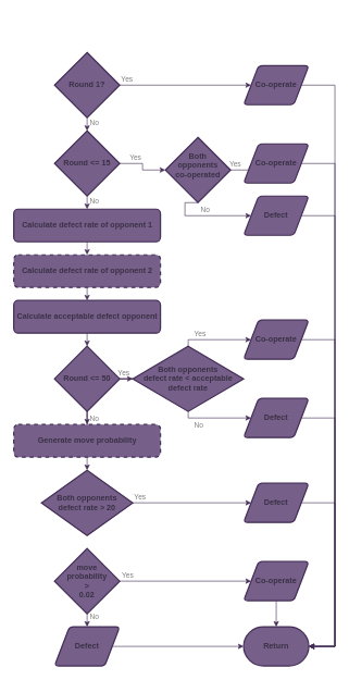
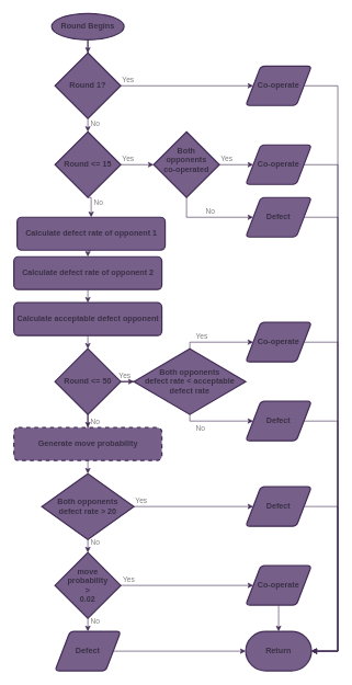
  <mxCell id="0" />
  <mxCell id="1" parent="0" />
+ <mxCell id="2" style="edgeStyle=orthogonalEdgeStyle;rounded=0;orthogonalLoop=1;jettySize=auto;html=1;exitX=0.5;exitY=1;exitDx=0;exitDy=0;exitPerimeter=0;fillColor=#76608a;strokeColor=#432D57;fontColor=#000000;fontStyle=1;labelBackgroundColor=none;textOpacity=50;" parent="1" source="3" target="8" edge="1"><mxGeometry relative="1" as="geometry" /></mxCell>
+ <mxCell id="3" value="&lt;div&gt;Round Begins&lt;br&gt;&lt;/div&gt;" style="strokeWidth=2;html=1;shape=mxgraph.flowchart.start_2;whiteSpace=wrap;fillColor=#76608a;strokeColor=#432D57;fontColor=#000000;fontStyle=1;labelBackgroundColor=none;textOpacity=50;" parent="1" vertex="1"><mxGeometry x="78" y="20" width="110" height="40" as="geometry" /></mxCell>
  <mxCell id="4" style="edgeStyle=orthogonalEdgeStyle;rounded=0;orthogonalLoop=1;jettySize=auto;html=1;exitX=1;exitY=0.5;exitDx=0;exitDy=0;exitPerimeter=0;entryX=0;entryY=0.5;entryDx=0;entryDy=0;shadow=0;fillColor=#76608a;strokeColor=#432D57;fontColor=#000000;fontStyle=1;labelBackgroundColor=none;textOpacity=50;" parent="1" source="8" target="10" edge="1"><mxGeometry relative="1" as="geometry" /></mxCell>
  <mxCell id="5" value="Yes" style="edgeLabel;html=1;align=center;verticalAlign=middle;resizable=0;points=[];labelBackgroundColor=none;fontColor=#000000;textOpacity=50;" vertex="1" connectable="0" parent="4"><mxGeometry x="-0.603" relative="1" as="geometry"><mxPoint x="-30" y="-10" as="offset" /></mxGeometry></mxCell>
  <mxCell id="6" style="edgeStyle=orthogonalEdgeStyle;rounded=0;orthogonalLoop=1;jettySize=auto;html=1;exitX=0.5;exitY=1;exitDx=0;exitDy=0;exitPerimeter=0;entryX=0.5;entryY=0;entryDx=0;entryDy=0;entryPerimeter=0;shadow=0;fillColor=#76608a;strokeColor=#432D57;fontColor=#000000;fontStyle=1;labelBackgroundColor=none;textOpacity=50;" parent="1" source="8" target="15" edge="1"><mxGeometry relative="1" as="geometry" /></mxCell>
  <mxCell id="7" value="No" style="edgeLabel;html=1;align=center;verticalAlign=middle;resizable=0;points=[];labelBackgroundColor=none;fontColor=#000000;textOpacity=50;" vertex="1" connectable="0" parent="6"><mxGeometry x="-0.251" relative="1" as="geometry"><mxPoint x="10" as="offset" /></mxGeometry></mxCell>
  <mxCell id="8" value="Round 1?" style="strokeWidth=2;html=1;shape=mxgraph.flowchart.decision;whiteSpace=wrap;fillColor=#76608a;strokeColor=#432D57;fontColor=#000000;fontStyle=1;labelBackgroundColor=none;textOpacity=50;" parent="1" vertex="1"><mxGeometry x="83" y="80" width="100" height="100" as="geometry" /></mxCell>
  <mxCell id="9" style="edgeStyle=orthogonalEdgeStyle;rounded=0;orthogonalLoop=1;jettySize=auto;html=1;exitX=1;exitY=0.5;exitDx=0;exitDy=0;entryX=1;entryY=0.5;entryDx=0;entryDy=0;entryPerimeter=0;shadow=0;fillColor=#76608a;strokeColor=#432D57;fontColor=#000000;fontStyle=1;labelBackgroundColor=none;textOpacity=50;" parent="1" source="10" target="63" edge="1"><mxGeometry relative="1" as="geometry"><Array as="points"><mxPoint x="513" y="130" /><mxPoint x="513" y="990" /></Array></mxGeometry></mxCell>
  <mxCell id="10" value="Co-operate" style="shape=parallelogram;html=1;strokeWidth=2;perimeter=parallelogramPerimeter;whiteSpace=wrap;rounded=1;arcSize=12;size=0.23;fillColor=#76608a;strokeColor=#432D57;fontColor=#000000;fontStyle=1;labelBackgroundColor=none;textOpacity=50;" parent="1" vertex="1"><mxGeometry x="373" y="100" width="100" height="60" as="geometry" /></mxCell>
  <mxCell id="11" style="edgeStyle=orthogonalEdgeStyle;rounded=0;orthogonalLoop=1;jettySize=auto;html=1;exitX=1;exitY=0.5;exitDx=0;exitDy=0;exitPerimeter=0;entryX=0;entryY=0.5;entryDx=0;entryDy=0;entryPerimeter=0;shadow=0;fillColor=#76608a;strokeColor=#432D57;fontColor=#000000;fontStyle=1;labelBackgroundColor=none;textOpacity=50;" parent="1" source="15" target="20" edge="1"><mxGeometry relative="1" as="geometry" /></mxCell>
  <mxCell id="12" value="Yes" style="edgeLabel;html=1;align=center;verticalAlign=middle;resizable=0;points=[];labelBackgroundColor=none;fontColor=#000000;textOpacity=50;" vertex="1" connectable="0" parent="11"><mxGeometry x="-0.157" relative="1" as="geometry"><mxPoint x="-11" y="-10" as="offset" /></mxGeometry></mxCell>
  <mxCell id="13" style="edgeStyle=orthogonalEdgeStyle;rounded=0;orthogonalLoop=1;jettySize=auto;html=1;exitX=0.5;exitY=1;exitDx=0;exitDy=0;exitPerimeter=0;entryX=0.5;entryY=0;entryDx=0;entryDy=0;shadow=0;fillColor=#76608a;strokeColor=#432D57;fontColor=#000000;fontStyle=1;labelBackgroundColor=none;textOpacity=50;" parent="1" source="15" target="33" edge="1"><mxGeometry relative="1" as="geometry" /></mxCell>
  <mxCell id="14" value="No" style="edgeLabel;html=1;align=center;verticalAlign=middle;resizable=0;points=[];labelBackgroundColor=none;fontColor=#000000;textOpacity=50;" vertex="1" connectable="0" parent="13"><mxGeometry x="-0.323" relative="1" as="geometry"><mxPoint x="10" as="offset" /></mxGeometry></mxCell>
  <mxCell id="15" value="Round &amp;lt;= 15" style="strokeWidth=2;html=1;shape=mxgraph.flowchart.decision;whiteSpace=wrap;fillColor=#76608a;strokeColor=#432D57;fontColor=#000000;fontStyle=1;labelBackgroundColor=none;textOpacity=50;" parent="1" vertex="1"><mxGeometry x="83" y="200" width="100" height="100" as="geometry" /></mxCell>
  <mxCell id="16" style="edgeStyle=orthogonalEdgeStyle;rounded=0;orthogonalLoop=1;jettySize=auto;html=1;exitX=1;exitY=0.5;exitDx=0;exitDy=0;exitPerimeter=0;entryX=0;entryY=0.5;entryDx=0;entryDy=0;shadow=0;fillColor=#76608a;strokeColor=#432D57;fontColor=#000000;fontStyle=1;labelBackgroundColor=none;textOpacity=50;" parent="1" source="20" target="24" edge="1"><mxGeometry relative="1" as="geometry" /></mxCell>
  <mxCell id="17" value="Yes" style="edgeLabel;html=1;align=center;verticalAlign=middle;resizable=0;points=[];labelBackgroundColor=none;fontColor=#000000;textOpacity=50;" vertex="1" connectable="0" parent="16"><mxGeometry x="-0.276" relative="1" as="geometry"><mxPoint x="-9" y="-10" as="offset" /></mxGeometry></mxCell>
  <mxCell id="18" style="edgeStyle=orthogonalEdgeStyle;rounded=0;orthogonalLoop=1;jettySize=auto;html=1;exitX=0.5;exitY=1;exitDx=0;exitDy=0;exitPerimeter=0;entryX=0;entryY=0.5;entryDx=0;entryDy=0;shadow=0;fillColor=#76608a;strokeColor=#432D57;fontColor=#000000;fontStyle=1;labelBackgroundColor=none;textOpacity=50;" parent="1" source="20" target="22" edge="1"><mxGeometry relative="1" as="geometry"><Array as="points"><mxPoint x="283" y="330" /></Array></mxGeometry></mxCell>
  <mxCell id="19" value="No" style="edgeLabel;html=1;align=center;verticalAlign=middle;resizable=0;points=[];labelBackgroundColor=none;fontColor=#000000;textOpacity=50;" vertex="1" connectable="0" parent="18"><mxGeometry x="-0.011" y="1" relative="1" as="geometry"><mxPoint y="-9" as="offset" /></mxGeometry></mxCell>
- <mxCell id="20" value="&lt;div&gt;Both &lt;br&gt;&lt;/div&gt;&lt;div&gt;opponents &lt;br&gt;&lt;/div&gt;&lt;div&gt;co-operated&lt;/div&gt;&lt;div&gt;&lt;br&gt;&lt;/div&gt;" style="strokeWidth=2;html=1;shape=mxgraph.flowchart.decision;whiteSpace=wrap;fillColor=#76608a;strokeColor=#432D57;fontColor=#000000;fontStyle=1;labelBackgroundColor=none;textOpacity=50;" parent="1" vertex="1"><mxGeometry x="253" y="210" width="100" height="100" as="geometry" /></mxCell>
+ <mxCell id="20" value="&lt;div&gt;Both &lt;br&gt;&lt;/div&gt;&lt;div&gt;opponents &lt;br&gt;&lt;/div&gt;&lt;div&gt;co-operated&lt;/div&gt;&lt;div&gt;&lt;br&gt;&lt;/div&gt;" style="strokeWidth=2;html=1;shape=mxgraph.flowchart.decision;whiteSpace=wrap;fillColor=#76608a;strokeColor=#432D57;fontColor=#000000;fontStyle=1;labelBackgroundColor=none;textOpacity=50;" parent="1" vertex="1"><mxGeometry x="233" y="200" width="100" height="100" as="geometry" /></mxCell>
  <mxCell id="21" style="edgeStyle=orthogonalEdgeStyle;rounded=0;orthogonalLoop=1;jettySize=auto;html=1;exitX=1;exitY=0.5;exitDx=0;exitDy=0;shadow=0;entryX=1;entryY=0.5;entryDx=0;entryDy=0;entryPerimeter=0;fillColor=#76608a;strokeColor=#432D57;fontColor=#000000;fontStyle=1;labelBackgroundColor=none;textOpacity=50;" parent="1" source="22" target="63" edge="1"><mxGeometry relative="1" as="geometry"><mxPoint x="473" y="995.6" as="targetPoint" /><Array as="points"><mxPoint x="513" y="330" /><mxPoint x="513" y="990" /></Array></mxGeometry></mxCell>
  <mxCell id="22" value="Defect" style="shape=parallelogram;html=1;strokeWidth=2;perimeter=parallelogramPerimeter;whiteSpace=wrap;rounded=1;arcSize=12;size=0.23;fillColor=#76608a;strokeColor=#432D57;fontColor=#000000;fontStyle=1;labelBackgroundColor=none;textOpacity=50;" parent="1" vertex="1"><mxGeometry x="373" y="300" width="100" height="60" as="geometry" /></mxCell>
  <mxCell id="23" style="edgeStyle=orthogonalEdgeStyle;rounded=0;orthogonalLoop=1;jettySize=auto;html=1;exitX=1;exitY=0.5;exitDx=0;exitDy=0;entryX=1;entryY=0.5;entryDx=0;entryDy=0;entryPerimeter=0;shadow=0;fillColor=#76608a;strokeColor=#432D57;fontColor=#000000;fontStyle=1;labelBackgroundColor=none;textOpacity=50;" parent="1" source="24" target="63" edge="1"><mxGeometry relative="1" as="geometry"><Array as="points"><mxPoint x="513" y="250" /><mxPoint x="513" y="990" /></Array></mxGeometry></mxCell>
  <mxCell id="24" value="Co-operate" style="shape=parallelogram;html=1;strokeWidth=2;perimeter=parallelogramPerimeter;whiteSpace=wrap;rounded=1;arcSize=12;size=0.23;fillColor=#76608a;strokeColor=#432D57;fontColor=#000000;fontStyle=1;labelBackgroundColor=none;textOpacity=50;" parent="1" vertex="1"><mxGeometry x="373" y="220" width="100" height="60" as="geometry" /></mxCell>
  <mxCell id="25" style="edgeStyle=orthogonalEdgeStyle;rounded=0;orthogonalLoop=1;jettySize=auto;html=1;exitX=1;exitY=0.5;exitDx=0;exitDy=0;exitPerimeter=0;shadow=0;fillColor=#76608a;strokeColor=#432D57;fontColor=#000000;fontStyle=1;labelBackgroundColor=none;textOpacity=50;" parent="1" source="29" target="40" edge="1"><mxGeometry relative="1" as="geometry" /></mxCell>
  <mxCell id="26" value="Yes" style="edgeLabel;html=1;align=center;verticalAlign=middle;resizable=0;points=[];labelBackgroundColor=none;fontColor=#000000;textOpacity=50;" vertex="1" connectable="0" parent="25"><mxGeometry x="0.521" relative="1" as="geometry"><mxPoint x="-1" y="-10" as="offset" /></mxGeometry></mxCell>
  <mxCell id="27" style="edgeStyle=orthogonalEdgeStyle;rounded=0;orthogonalLoop=1;jettySize=auto;html=1;exitX=0.5;exitY=1;exitDx=0;exitDy=0;exitPerimeter=0;shadow=0;fillColor=#76608a;strokeColor=#432D57;fontColor=#000000;fontStyle=1;labelBackgroundColor=none;textOpacity=50;" parent="1" source="29" target="46" edge="1"><mxGeometry relative="1" as="geometry" /></mxCell>
  <mxCell id="28" value="No" style="edgeLabel;html=1;align=center;verticalAlign=middle;resizable=0;points=[];labelBackgroundColor=none;fontColor=#000000;textOpacity=50;" vertex="1" connectable="0" parent="27"><mxGeometry x="0.602" relative="1" as="geometry"><mxPoint x="10" y="2" as="offset" /></mxGeometry></mxCell>
  <mxCell id="29" value="Round &amp;lt;= 50" style="strokeWidth=2;html=1;shape=mxgraph.flowchart.decision;whiteSpace=wrap;fillColor=#76608a;strokeColor=#432D57;fontColor=#000000;fontStyle=1;labelBackgroundColor=none;textOpacity=50;" parent="1" vertex="1"><mxGeometry x="83" y="530" width="100" height="100" as="geometry" /></mxCell>
  <mxCell id="30" style="edgeStyle=orthogonalEdgeStyle;rounded=0;orthogonalLoop=1;jettySize=auto;html=1;exitX=0.5;exitY=1;exitDx=0;exitDy=0;entryX=0.5;entryY=0;entryDx=0;entryDy=0;shadow=0;fillColor=#76608a;strokeColor=#432D57;fontColor=#000000;fontStyle=1;labelBackgroundColor=none;textOpacity=50;" parent="1" source="31" target="35" edge="1"><mxGeometry relative="1" as="geometry" /></mxCell>
- <mxCell id="31" value="&lt;div&gt;Calculate defect rate of opponent 2&lt;/div&gt;" style="rounded=1;whiteSpace=wrap;html=1;absoluteArcSize=1;arcSize=14;strokeWidth=2;fillColor=#76608a;strokeColor=#432D57;fontColor=#000000;fontStyle=1;labelBackgroundColor=none;textOpacity=50;dashed=1;" parent="1" vertex="1"><mxGeometry x="20.5" y="390" width="225" height="50" as="geometry" /></mxCell>
+ <mxCell id="31" value="&lt;div&gt;Calculate defect rate of opponent 2&lt;/div&gt;" style="rounded=1;whiteSpace=wrap;html=1;absoluteArcSize=1;arcSize=14;strokeWidth=2;fillColor=#76608a;strokeColor=#432D57;fontColor=#000000;fontStyle=1;labelBackgroundColor=none;textOpacity=50;" parent="1" vertex="1"><mxGeometry x="20.5" y="390" width="225" height="50" as="geometry" /></mxCell>
  <mxCell id="32" style="edgeStyle=orthogonalEdgeStyle;rounded=0;orthogonalLoop=1;jettySize=auto;html=1;exitX=0.5;exitY=1;exitDx=0;exitDy=0;entryX=0.5;entryY=0;entryDx=0;entryDy=0;shadow=0;fillColor=#76608a;strokeColor=#432D57;fontColor=#000000;fontStyle=1;labelBackgroundColor=none;textOpacity=50;" parent="1" source="33" target="31" edge="1"><mxGeometry relative="1" as="geometry" /></mxCell>
- <mxCell id="33" value="&lt;div&gt;Calculate defect rate of opponent 1&lt;br&gt;&lt;/div&gt;" style="rounded=1;whiteSpace=wrap;html=1;absoluteArcSize=1;arcSize=14;strokeWidth=2;fillColor=#76608a;strokeColor=#432D57;fontColor=#000000;fontStyle=1;labelBackgroundColor=none;textOpacity=50;" parent="1" vertex="1"><mxGeometry x="20.5" y="320" width="225" height="50" as="geometry" /></mxCell>
+ <mxCell id="33" value="&lt;div&gt;Calculate defect rate of opponent 1&lt;br&gt;&lt;/div&gt;" style="rounded=1;whiteSpace=wrap;html=1;absoluteArcSize=1;arcSize=14;strokeWidth=2;fillColor=#76608a;strokeColor=#432D57;fontColor=#000000;fontStyle=1;labelBackgroundColor=none;textOpacity=50;" parent="1" vertex="1"><mxGeometry x="25.5" y="330" width="225" height="50" as="geometry" /></mxCell>
  <mxCell id="34" style="edgeStyle=orthogonalEdgeStyle;rounded=0;orthogonalLoop=1;jettySize=auto;html=1;exitX=0.5;exitY=1;exitDx=0;exitDy=0;entryX=0.5;entryY=0;entryDx=0;entryDy=0;entryPerimeter=0;shadow=0;fillColor=#76608a;strokeColor=#432D57;fontColor=#000000;fontStyle=1;labelBackgroundColor=none;textOpacity=50;" parent="1" source="35" target="29" edge="1"><mxGeometry relative="1" as="geometry" /></mxCell>
  <mxCell id="35" value="&lt;div&gt;Calculate acceptable defect opponent&lt;br&gt;&lt;/div&gt;" style="rounded=1;whiteSpace=wrap;html=1;absoluteArcSize=1;arcSize=14;strokeWidth=2;fillColor=#76608a;strokeColor=#432D57;fontColor=#000000;fontStyle=1;labelBackgroundColor=none;textOpacity=50;" parent="1" vertex="1"><mxGeometry x="20.5" y="460" width="225" height="50" as="geometry" /></mxCell>
  <mxCell id="36" style="edgeStyle=orthogonalEdgeStyle;rounded=0;orthogonalLoop=1;jettySize=auto;html=1;exitX=0.5;exitY=0;exitDx=0;exitDy=0;exitPerimeter=0;entryX=0;entryY=0.5;entryDx=0;entryDy=0;shadow=0;fillColor=#76608a;strokeColor=#432D57;fontColor=#000000;fontStyle=1;labelBackgroundColor=none;textOpacity=50;" parent="1" source="40" target="42" edge="1"><mxGeometry relative="1" as="geometry"><Array as="points"><mxPoint x="288" y="520" /></Array></mxGeometry></mxCell>
  <mxCell id="37" value="Yes" style="edgeLabel;html=1;align=center;verticalAlign=middle;resizable=0;points=[];labelBackgroundColor=none;fontColor=#000000;textOpacity=50;" vertex="1" connectable="0" parent="36"><mxGeometry x="-0.502" relative="1" as="geometry"><mxPoint y="-10" as="offset" /></mxGeometry></mxCell>
  <mxCell id="38" style="edgeStyle=orthogonalEdgeStyle;rounded=0;orthogonalLoop=1;jettySize=auto;html=1;exitX=0.5;exitY=1;exitDx=0;exitDy=0;exitPerimeter=0;entryX=0;entryY=0.5;entryDx=0;entryDy=0;shadow=0;fillColor=#76608a;strokeColor=#432D57;fontColor=#000000;fontStyle=1;labelBackgroundColor=none;textOpacity=50;" parent="1" source="40" target="44" edge="1"><mxGeometry relative="1" as="geometry"><Array as="points"><mxPoint x="288" y="640" /></Array></mxGeometry></mxCell>
  <mxCell id="39" value="No" style="edgeLabel;html=1;align=center;verticalAlign=middle;resizable=0;points=[];labelBackgroundColor=none;fontColor=#000000;textOpacity=50;" vertex="1" connectable="0" parent="38"><mxGeometry x="-0.306" y="-2" relative="1" as="geometry"><mxPoint x="-12" y="8" as="offset" /></mxGeometry></mxCell>
  <mxCell id="40" value="&lt;div&gt;Both opponents &lt;br&gt;&lt;/div&gt;&lt;div&gt;defect rate &amp;lt; acceptable &lt;br&gt;&lt;/div&gt;&lt;div&gt;defect rate&lt;br&gt;&lt;/div&gt;" style="strokeWidth=2;html=1;shape=mxgraph.flowchart.decision;whiteSpace=wrap;fillColor=#76608a;strokeColor=#432D57;fontColor=#000000;fontStyle=1;labelBackgroundColor=none;textOpacity=50;" parent="1" vertex="1"><mxGeometry x="203" y="530" width="170" height="100" as="geometry" /></mxCell>
  <mxCell id="41" style="edgeStyle=orthogonalEdgeStyle;rounded=0;orthogonalLoop=1;jettySize=auto;html=1;exitX=1;exitY=0.5;exitDx=0;exitDy=0;entryX=1;entryY=0.5;entryDx=0;entryDy=0;entryPerimeter=0;shadow=0;fillColor=#76608a;strokeColor=#432D57;fontColor=#000000;fontStyle=1;labelBackgroundColor=none;textOpacity=50;" parent="1" source="42" target="63" edge="1"><mxGeometry relative="1" as="geometry"><Array as="points"><mxPoint x="513" y="520" /><mxPoint x="513" y="990" /></Array></mxGeometry></mxCell>
  <mxCell id="42" value="Co-operate" style="shape=parallelogram;html=1;strokeWidth=2;perimeter=parallelogramPerimeter;whiteSpace=wrap;rounded=1;arcSize=12;size=0.23;fillColor=#76608a;strokeColor=#432D57;fontColor=#000000;fontStyle=1;labelBackgroundColor=none;textOpacity=50;" parent="1" vertex="1"><mxGeometry x="373" y="490" width="100" height="60" as="geometry" /></mxCell>
  <mxCell id="43" style="edgeStyle=orthogonalEdgeStyle;rounded=0;orthogonalLoop=1;jettySize=auto;html=1;exitX=1;exitY=0.5;exitDx=0;exitDy=0;shadow=0;entryX=1;entryY=0.5;entryDx=0;entryDy=0;entryPerimeter=0;fillColor=#76608a;strokeColor=#432D57;fontColor=#000000;fontStyle=1;labelBackgroundColor=none;textOpacity=50;" parent="1" source="44" target="63" edge="1"><mxGeometry relative="1" as="geometry"><mxPoint x="533" y="792.8" as="targetPoint" /><Array as="points"><mxPoint x="513" y="640" /><mxPoint x="513" y="990" /></Array></mxGeometry></mxCell>
  <mxCell id="44" value="Defect" style="shape=parallelogram;html=1;strokeWidth=2;perimeter=parallelogramPerimeter;whiteSpace=wrap;rounded=1;arcSize=12;size=0.23;fillColor=#76608a;strokeColor=#432D57;fontColor=#000000;fontStyle=1;labelBackgroundColor=none;textOpacity=50;" parent="1" vertex="1"><mxGeometry x="373" y="610" width="100" height="60" as="geometry" /></mxCell>
  <mxCell id="45" style="edgeStyle=orthogonalEdgeStyle;rounded=0;orthogonalLoop=1;jettySize=auto;html=1;exitX=0.5;exitY=1;exitDx=0;exitDy=0;entryX=0.5;entryY=0;entryDx=0;entryDy=0;entryPerimeter=0;shadow=0;fillColor=#76608a;strokeColor=#432D57;fontColor=#000000;fontStyle=1;labelBackgroundColor=none;textOpacity=50;" parent="1" source="46" target="53" edge="1"><mxGeometry relative="1" as="geometry" /></mxCell>
  <mxCell id="46" value="&lt;div&gt;Generate move probability&lt;br&gt;&lt;/div&gt;" style="rounded=1;whiteSpace=wrap;html=1;absoluteArcSize=1;arcSize=14;strokeWidth=2;fillColor=#76608a;strokeColor=#432D57;fontColor=#000000;fontStyle=1;labelBackgroundColor=none;textOpacity=50;dashed=1;" parent="1" vertex="1"><mxGeometry x="20.5" y="650" width="225" height="50" as="geometry" /></mxCell>
  <mxCell id="47" style="edgeStyle=orthogonalEdgeStyle;rounded=0;orthogonalLoop=1;jettySize=auto;html=1;exitX=1;exitY=0.5;exitDx=0;exitDy=0;exitPerimeter=0;entryX=0;entryY=0.5;entryDx=0;entryDy=0;shadow=0;fillColor=#76608a;strokeColor=#432D57;fontColor=#000000;fontStyle=1;labelBackgroundColor=none;textOpacity=50;" parent="1" source="53" target="52" edge="1"><mxGeometry relative="1" as="geometry"><mxPoint x="213" y="770" as="sourcePoint" /></mxGeometry></mxCell>
  <mxCell id="48" value="Yes" style="edgeLabel;html=1;align=center;verticalAlign=middle;resizable=0;points=[];labelBackgroundColor=none;fontColor=#000000;textOpacity=50;" vertex="1" connectable="0" parent="47"><mxGeometry x="-0.359" y="-3" relative="1" as="geometry"><mxPoint x="-48" y="-13" as="offset" /></mxGeometry></mxCell>
+ <mxCell id="49" style="edgeStyle=orthogonalEdgeStyle;rounded=0;orthogonalLoop=1;jettySize=auto;html=1;exitX=0.498;exitY=0.974;exitDx=0;exitDy=0;exitPerimeter=0;entryX=0.5;entryY=0;entryDx=0;entryDy=0;shadow=0;entryPerimeter=0;fillColor=#76608a;strokeColor=#432D57;fontColor=#000000;fontStyle=1;labelBackgroundColor=none;textOpacity=50;" parent="1" source="53" target="58" edge="1"><mxGeometry relative="1" as="geometry"><Array as="points"><mxPoint x="133" y="840" /><mxPoint x="133" y="840" /></Array><mxPoint x="133" y="820" as="sourcePoint" /><mxPoint x="234.5" y="860" as="targetPoint" /></mxGeometry></mxCell>
+ <mxCell id="50" value="No" style="edgeLabel;html=1;align=center;verticalAlign=middle;resizable=0;points=[];labelBackgroundColor=none;fontColor=#000000;textOpacity=50;" vertex="1" connectable="0" parent="49"><mxGeometry x="-0.355" relative="1" as="geometry"><mxPoint x="10" as="offset" /></mxGeometry></mxCell>
  <mxCell id="51" style="edgeStyle=orthogonalEdgeStyle;rounded=0;orthogonalLoop=1;jettySize=auto;html=1;exitX=1;exitY=0.5;exitDx=0;exitDy=0;entryX=1;entryY=0.5;entryDx=0;entryDy=0;entryPerimeter=0;shadow=0;fillColor=#76608a;strokeColor=#432D57;fontColor=#000000;fontStyle=1;labelBackgroundColor=none;textOpacity=50;" parent="1" source="52" target="63" edge="1"><mxGeometry relative="1" as="geometry"><Array as="points"><mxPoint x="513" y="770" /><mxPoint x="513" y="990" /></Array></mxGeometry></mxCell>
  <mxCell id="52" value="Defect" style="shape=parallelogram;html=1;strokeWidth=2;perimeter=parallelogramPerimeter;whiteSpace=wrap;rounded=1;arcSize=12;size=0.23;fillColor=#76608a;strokeColor=#432D57;fontColor=#000000;fontStyle=1;labelBackgroundColor=none;textOpacity=50;" parent="1" vertex="1"><mxGeometry x="373" y="740" width="100" height="60" as="geometry" /></mxCell>
  <mxCell id="53" value="&lt;div&gt;Both opponents &lt;br&gt;&lt;/div&gt;&lt;div&gt;defect rate &amp;gt; 20&lt;/div&gt;" style="strokeWidth=2;html=1;shape=mxgraph.flowchart.decision;whiteSpace=wrap;fillColor=#76608a;strokeColor=#432D57;fontColor=#000000;fontStyle=1;labelBackgroundColor=none;textOpacity=50;" parent="1" vertex="1"><mxGeometry x="63" y="720" width="140" height="100" as="geometry" /></mxCell>
  <mxCell id="54" style="edgeStyle=orthogonalEdgeStyle;rounded=0;orthogonalLoop=1;jettySize=auto;html=1;exitX=1;exitY=0.5;exitDx=0;exitDy=0;exitPerimeter=0;shadow=0;fillColor=#76608a;strokeColor=#432D57;fontColor=#000000;fontStyle=1;labelBackgroundColor=none;textOpacity=50;" parent="1" source="58" target="60" edge="1"><mxGeometry relative="1" as="geometry" /></mxCell>
  <mxCell id="55" value="Yes" style="edgeLabel;html=1;align=center;verticalAlign=middle;resizable=0;points=[];labelBackgroundColor=none;fontColor=#000000;textOpacity=50;" vertex="1" connectable="0" parent="54"><mxGeometry x="-0.892" y="-1" relative="1" as="geometry"><mxPoint y="-11" as="offset" /></mxGeometry></mxCell>
  <mxCell id="56" style="edgeStyle=orthogonalEdgeStyle;rounded=0;orthogonalLoop=1;jettySize=auto;html=1;exitX=0.5;exitY=1;exitDx=0;exitDy=0;exitPerimeter=0;entryX=0.5;entryY=0;entryDx=0;entryDy=0;shadow=0;fillColor=#76608a;strokeColor=#432D57;fontColor=#000000;fontStyle=1;labelBackgroundColor=none;textOpacity=50;" parent="1" source="58" target="62" edge="1"><mxGeometry relative="1" as="geometry" /></mxCell>
  <mxCell id="57" value="No" style="edgeLabel;html=1;align=center;verticalAlign=middle;resizable=0;points=[];labelBackgroundColor=none;fontColor=#000000;textOpacity=50;" vertex="1" connectable="0" parent="56"><mxGeometry x="-0.57" relative="1" as="geometry"><mxPoint x="10" as="offset" /></mxGeometry></mxCell>
  <mxCell id="58" value="&lt;div&gt;move &lt;br&gt;&lt;/div&gt;&lt;div&gt;probability &lt;br&gt;&lt;/div&gt;&lt;div&gt;&amp;gt;&lt;/div&gt;&lt;div&gt;0.02&lt;br&gt;&lt;/div&gt;" style="strokeWidth=2;html=1;shape=mxgraph.flowchart.decision;whiteSpace=wrap;fillColor=#76608a;strokeColor=#432D57;fontColor=#000000;fontStyle=1;labelBackgroundColor=none;textOpacity=50;" parent="1" vertex="1"><mxGeometry x="83" y="840" width="100" height="100" as="geometry" /></mxCell>
  <mxCell id="59" style="edgeStyle=orthogonalEdgeStyle;rounded=0;orthogonalLoop=1;jettySize=auto;html=1;exitX=0.5;exitY=1;exitDx=0;exitDy=0;entryX=0.5;entryY=0;entryDx=0;entryDy=0;entryPerimeter=0;shadow=0;fillColor=#76608a;strokeColor=#432D57;fontColor=#000000;fontStyle=1;labelBackgroundColor=none;textOpacity=50;" parent="1" source="60" target="63" edge="1"><mxGeometry relative="1" as="geometry" /></mxCell>
  <mxCell id="60" value="Co-operate" style="shape=parallelogram;html=1;strokeWidth=2;perimeter=parallelogramPerimeter;whiteSpace=wrap;rounded=1;arcSize=12;size=0.23;fillColor=#76608a;strokeColor=#432D57;fontColor=#000000;fontStyle=1;labelBackgroundColor=none;textOpacity=50;" parent="1" vertex="1"><mxGeometry x="373" y="860" width="100" height="60" as="geometry" /></mxCell>
  <mxCell id="61" style="edgeStyle=orthogonalEdgeStyle;rounded=0;orthogonalLoop=1;jettySize=auto;html=1;exitX=1;exitY=0.5;exitDx=0;exitDy=0;entryX=0;entryY=0.5;entryDx=0;entryDy=0;entryPerimeter=0;shadow=0;fillColor=#76608a;strokeColor=#432D57;fontColor=#000000;fontStyle=1;labelBackgroundColor=none;textOpacity=50;" parent="1" source="62" target="63" edge="1"><mxGeometry relative="1" as="geometry" /></mxCell>
  <mxCell id="62" value="Defect" style="shape=parallelogram;html=1;strokeWidth=2;perimeter=parallelogramPerimeter;whiteSpace=wrap;rounded=1;arcSize=12;size=0.23;fillColor=#76608a;strokeColor=#432D57;fontColor=#000000;fontStyle=1;labelBackgroundColor=none;textOpacity=50;" parent="1" vertex="1"><mxGeometry x="83" y="960" width="100" height="60" as="geometry" /></mxCell>
  <mxCell id="63" value="Return" style="strokeWidth=2;html=1;shape=mxgraph.flowchart.terminator;whiteSpace=wrap;fillColor=#76608a;strokeColor=#432D57;fontColor=#000000;fontStyle=1;labelBackgroundColor=none;textOpacity=50;" parent="1" vertex="1"><mxGeometry x="373" y="960" width="100" height="60" as="geometry" /></mxCell>
